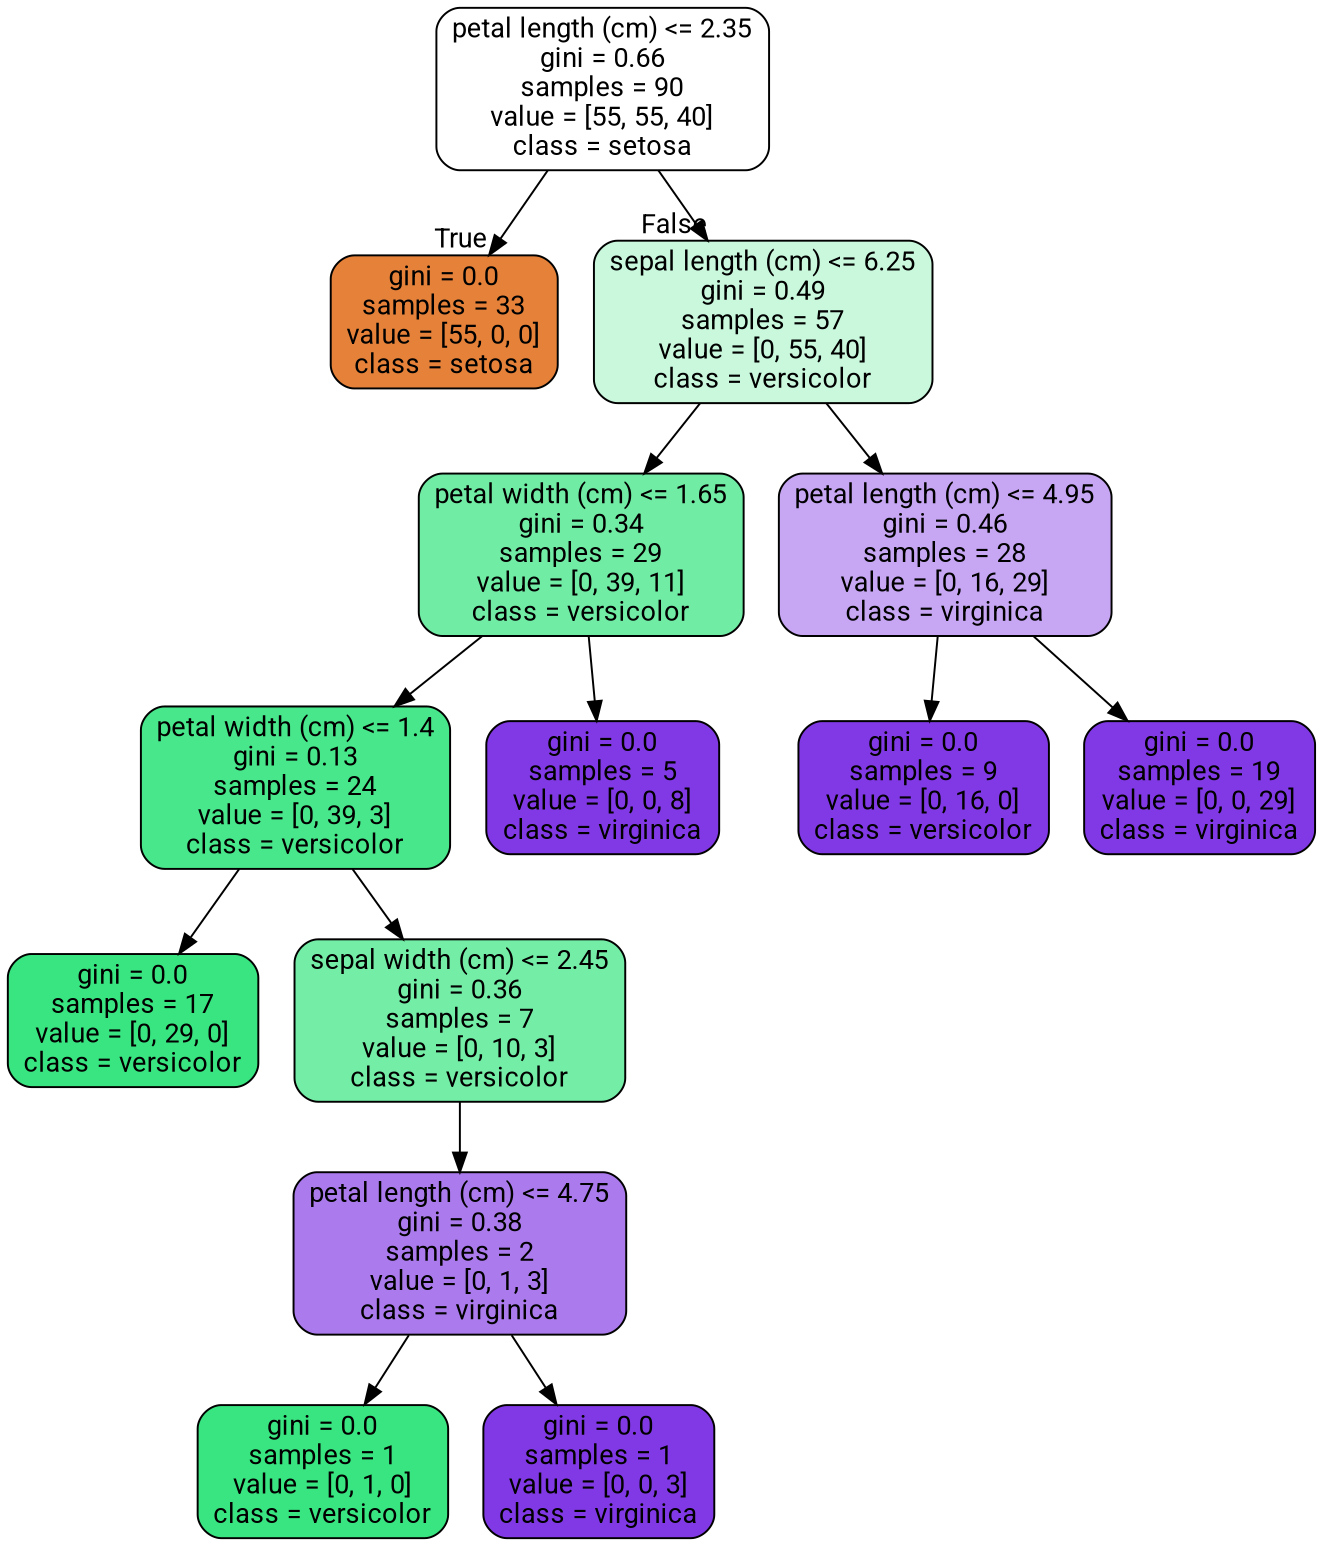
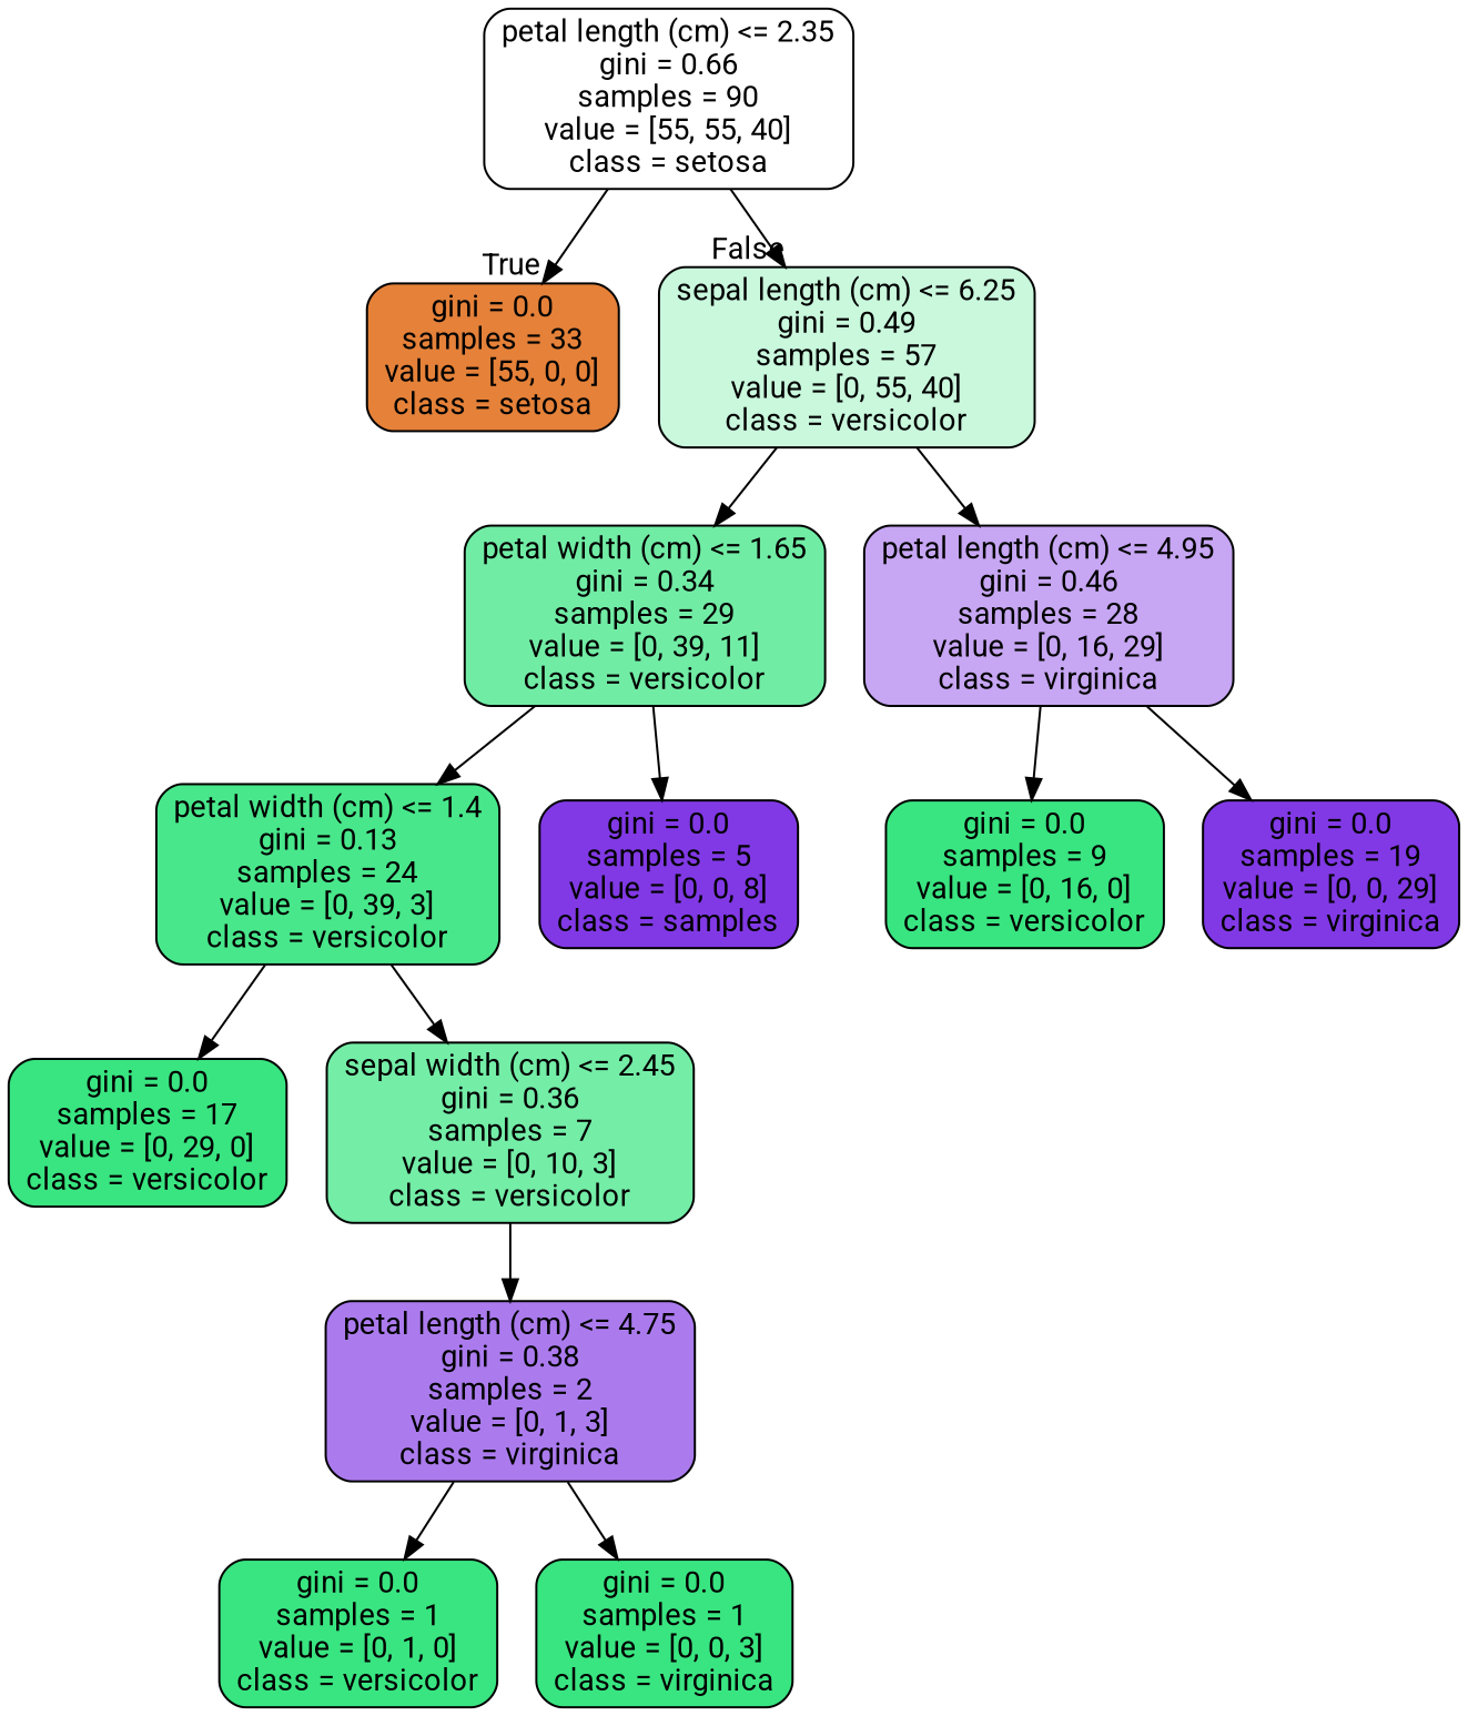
  digraph {
    fontname=Roboto
    node [color=black fillcolor="#8139e5" fontname=Roboto shape=box style="filled, rounded"]
    edge [fontname=Roboto]
    n1 [fillcolor="#ffffff" label="petal length (cm) <= 2.35\ngini = 0.66\nsamples = 90\nvalue = [55, 55, 40]\nclass = setosa"]
    n2 [fillcolor="#e58139" label="gini = 0.0\nsamples = 33\nvalue = [55, 0, 0]\nclass = setosa"]
    n3 [fillcolor="#c9f8dd" label="sepal length (cm) <= 6.25\ngini = 0.49\nsamples = 57\nvalue = [0, 55, 40]\nclass = versicolor"]
    n4 [fillcolor="#71eca5" label="petal width (cm) <= 1.65\ngini = 0.34\nsamples = 29\nvalue = [0, 39, 11]\nclass = versicolor"]
    n5 [fillcolor="#c7a6f3" label="petal length (cm) <= 4.95\ngini = 0.46\nsamples = 28\nvalue = [0, 16, 29]\nclass = virginica"]
    n6 [fillcolor="#48e78b" label="petal width (cm) <= 1.4\ngini = 0.13\nsamples = 24\nvalue = [0, 39, 3]\nclass = versicolor"]
-   n7 [label="gini = 0.0\nsamples = 5\nvalue = [0, 0, 8]\nclass = virginica"]
-   n8 [label="gini = 0.0\nsamples = 9\nvalue = [0, 16, 0]\nclass = versicolor"]
+   n7 [label="gini = 0.0\nsamples = 5\nvalue = [0, 0, 8]\nclass = samples"]
+   n8 [fillcolor="#39e581" label="gini = 0.0\nsamples = 9\nvalue = [0, 16, 0]\nclass = versicolor"]
    n9 [label="gini = 0.0\nsamples = 19\nvalue = [0, 0, 29]\nclass = virginica"]
    n10 [fillcolor="#39e581" label="gini = 0.0\nsamples = 17\nvalue = [0, 29, 0]\nclass = versicolor"]
    n11 [fillcolor="#74eda7" label="sepal width (cm) <= 2.45\ngini = 0.36\nsamples = 7\nvalue = [0, 10, 3]\nclass = versicolor"]
    n12 [fillcolor="#ab7bee" label="petal length (cm) <= 4.75\ngini = 0.38\nsamples = 2\nvalue = [0, 1, 3]\nclass = virginica"]
    n13 [fillcolor="#39e581" label="gini = 0.0\nsamples = 1\nvalue = [0, 1, 0]\nclass = versicolor"]
-   n14 [label="gini = 0.0\nsamples = 1\nvalue = [0, 0, 3]\nclass = virginica"]
+   n14 [fillcolor="#39e581" label="gini = 0.0\nsamples = 1\nvalue = [0, 0, 3]\nclass = virginica"]
    n1 -> n2 [headlabel=True labelangle=45 labeldistance=2.5]
    n1 -> n3 [headlabel=False labelangle=-45 labeldistance=2.5]
    n3 -> n4
    n3 -> n5
    n4 -> n6
    n4 -> n7
    n5 -> n8
    n5 -> n9
    n6 -> n10
    n6 -> n11
    n11 -> n12
    n12 -> n13
    n12 -> n14
  }
